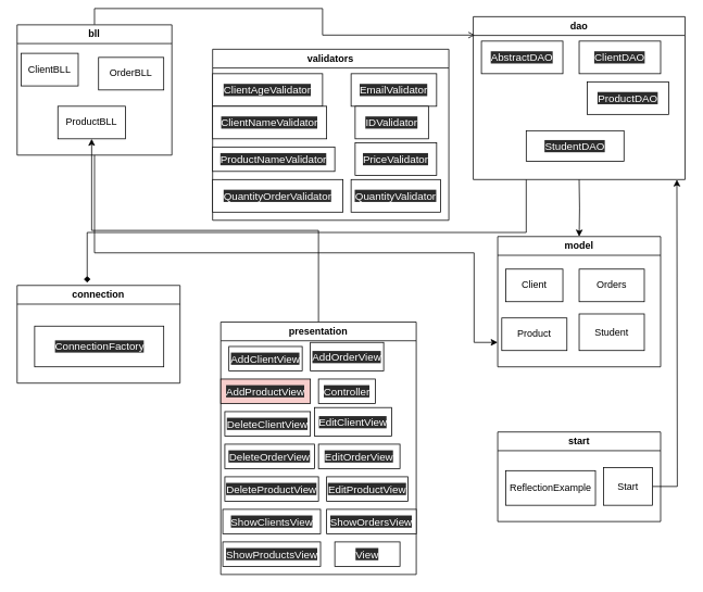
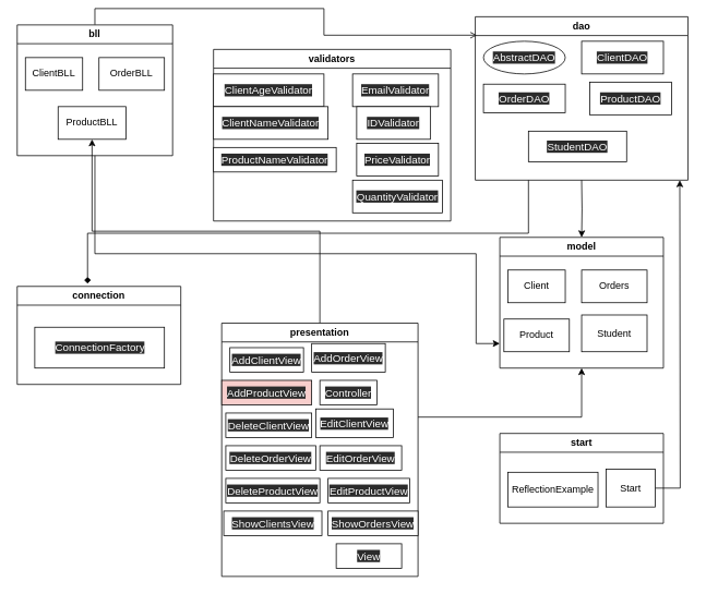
  <mxCell id="0" />
  <mxCell id="1" parent="0" />
  <mxCell id="2" style="edgeStyle=orthogonalEdgeStyle;rounded=0;orthogonalLoop=1;jettySize=auto;html=1;exitX=0.5;exitY=0;exitDx=0;exitDy=0;entryX=0.008;entryY=0.113;entryDx=0;entryDy=0;entryPerimeter=0;endArrow=open;" edge="1" parent="1" source="4" target="21"><mxGeometry relative="1" as="geometry" /></mxCell>
  <mxCell id="3" style="edgeStyle=orthogonalEdgeStyle;rounded=0;orthogonalLoop=1;jettySize=auto;html=1;exitX=0.5;exitY=1;exitDx=0;exitDy=0;" edge="1" parent="1" source="4"><mxGeometry relative="1" as="geometry"><mxPoint x="610" y="420" as="targetPoint" /><Array as="points"><mxPoint x="115" y="310" /><mxPoint x="581" y="310" /></Array></mxGeometry></mxCell>
  <mxCell id="4" value="bll" style="swimlane;whiteSpace=wrap;html=1;" vertex="1" parent="1"><mxGeometry x="20" y="30" width="190" height="160" as="geometry" /></mxCell>
- <mxCell id="5" value="ClientBLL" style="rounded=0;whiteSpace=wrap;html=1;" vertex="1" parent="4"><mxGeometry x="5" y="35" width="70" height="40" as="geometry" /></mxCell>
+ <mxCell id="5" value="ClientBLL" style="rounded=0;whiteSpace=wrap;html=1;" vertex="1" parent="4"><mxGeometry x="10" y="40" width="70" height="40" as="geometry" /></mxCell>
  <mxCell id="6" value="OrderBLL" style="rounded=0;whiteSpace=wrap;html=1;" vertex="1" parent="4"><mxGeometry x="100" y="40" width="80" height="40" as="geometry" /></mxCell>
  <mxCell id="7" value="ProductBLL" style="rounded=0;whiteSpace=wrap;html=1;" vertex="1" parent="4"><mxGeometry x="50" y="100" width="83" height="40" as="geometry" /></mxCell>
  <mxCell id="8" value="validators" style="swimlane;whiteSpace=wrap;html=1;" vertex="1" parent="1"><mxGeometry x="260" y="60" width="290" height="210" as="geometry" /></mxCell>
  <mxCell id="9" value="&lt;div style=&quot;background-color: rgb(43, 43, 43); font-size: 9.8pt;&quot;&gt;&lt;font color=&quot;#ffffff&quot;&gt;ClientAgeValidator&lt;/font&gt;&lt;/div&gt;" style="rounded=0;whiteSpace=wrap;html=1;" vertex="1" parent="8"><mxGeometry y="30" width="135" height="40" as="geometry" /></mxCell>
  <mxCell id="10" value="&lt;div style=&quot;background-color: rgb(43, 43, 43); font-size: 9.8pt;&quot;&gt;&lt;font color=&quot;#ffffff&quot;&gt;ClientNameValidator&lt;/font&gt;&lt;/div&gt;" style="rounded=0;whiteSpace=wrap;html=1;" vertex="1" parent="8"><mxGeometry y="70" width="140" height="40" as="geometry" /></mxCell>
  <mxCell id="11" value="&lt;div style=&quot;background-color: rgb(43, 43, 43); font-size: 9.8pt;&quot;&gt;&lt;font color=&quot;#ffffff&quot;&gt; EmailValidator&lt;/font&gt;&lt;/div&gt;" style="rounded=0;whiteSpace=wrap;html=1;" vertex="1" parent="8"><mxGeometry x="170" y="30" width="105" height="40" as="geometry" /></mxCell>
  <mxCell id="12" value="&lt;div style=&quot;background-color: rgb(43, 43, 43); font-size: 9.8pt;&quot;&gt;&lt;font color=&quot;#ffffff&quot;&gt;IDValidator&lt;/font&gt;&lt;/div&gt;" style="rounded=0;whiteSpace=wrap;html=1;" vertex="1" parent="8"><mxGeometry x="175" y="70" width="90" height="40" as="geometry" /></mxCell>
  <mxCell id="13" value="&lt;div style=&quot;background-color: rgb(43, 43, 43); font-size: 9.8pt;&quot;&gt;&lt;font color=&quot;#ffffff&quot;&gt;PriceValidator&lt;/font&gt;&lt;/div&gt;" style="rounded=0;whiteSpace=wrap;html=1;" vertex="1" parent="8"><mxGeometry x="175" y="115" width="100" height="40" as="geometry" /></mxCell>
  <mxCell id="14" value="&lt;div style=&quot;background-color: rgb(43, 43, 43); font-size: 9.8pt;&quot;&gt;&lt;font color=&quot;#ffffff&quot;&gt;ProductNameValidator&lt;/font&gt;&lt;/div&gt;" style="rounded=0;whiteSpace=wrap;html=1;" vertex="1" parent="8"><mxGeometry y="120" width="150" height="30" as="geometry" /></mxCell>
- <mxCell id="15" value="&lt;div style=&quot;background-color: rgb(43, 43, 43); font-size: 9.8pt;&quot;&gt;&lt;font color=&quot;#ffffff&quot;&gt;QuantityOrderValidator&lt;/font&gt;&lt;/div&gt;" style="rounded=0;whiteSpace=wrap;html=1;" vertex="1" parent="8"><mxGeometry y="160" width="160" height="40" as="geometry" /></mxCell>
  <mxCell id="16" value="&lt;div style=&quot;background-color: rgb(43, 43, 43); font-size: 9.8pt;&quot;&gt;&lt;font color=&quot;#ffffff&quot;&gt;QuantityValidator&lt;/font&gt;&lt;/div&gt;" style="rounded=0;whiteSpace=wrap;html=1;" vertex="1" parent="8"><mxGeometry x="170" y="160" width="110" height="40" as="geometry" /></mxCell>
  <mxCell id="17" style="edgeStyle=orthogonalEdgeStyle;rounded=0;orthogonalLoop=1;jettySize=auto;html=1;exitX=0.5;exitY=1;exitDx=0;exitDy=0;" edge="1" parent="8" source="16" target="16"><mxGeometry relative="1" as="geometry" /></mxCell>
  <mxCell id="18" value="connection" style="swimlane;whiteSpace=wrap;html=1;" vertex="1" parent="1"><mxGeometry x="20" y="350" width="200" height="120" as="geometry" /></mxCell>
  <mxCell id="19" value="&lt;div style=&quot;background-color: rgb(43, 43, 43); font-size: 9.8pt;&quot;&gt;&lt;font color=&quot;#ffffff&quot;&gt;ConnectionFactory&lt;/font&gt;&lt;/div&gt;" style="rounded=0;whiteSpace=wrap;html=1;" vertex="1" parent="18"><mxGeometry x="21.5" y="50" width="158.5" height="50" as="geometry" /></mxCell>
  <mxCell id="20" style="edgeStyle=orthogonalEdgeStyle;rounded=0;orthogonalLoop=1;jettySize=auto;html=1;exitX=0.25;exitY=1;exitDx=0;exitDy=0;entryX=0.43;entryY=-0.028;entryDx=0;entryDy=0;entryPerimeter=0;endArrow=diamond;" edge="1" parent="1" source="21" target="18"><mxGeometry relative="1" as="geometry" /></mxCell>
  <mxCell id="21" value="dao" style="swimlane;whiteSpace=wrap;html=1;" vertex="1" parent="1"><mxGeometry x="580" y="20" width="260" height="200" as="geometry" /></mxCell>
- <mxCell id="22" value="&lt;div style=&quot;background-color: rgb(43, 43, 43); font-size: 9.8pt;&quot;&gt;&lt;font color=&quot;#ffffff&quot;&gt;AbstractDAO&lt;/font&gt;&lt;/div&gt;" style="rounded=0;whiteSpace=wrap;html=1;" vertex="1" parent="21"><mxGeometry x="10" y="30" width="100" height="40" as="geometry" /></mxCell>
+ <mxCell id="22" value="&lt;div style=&quot;background-color: rgb(43, 43, 43); font-size: 9.8pt;&quot;&gt;&lt;font color=&quot;#ffffff&quot;&gt;AbstractDAO&lt;/font&gt;&lt;/div&gt;" style="ellipse;whiteSpace=wrap;html=1;" vertex="1" parent="21"><mxGeometry x="10" y="30" width="100" height="40" as="geometry" /></mxCell>
  <mxCell id="23" value="&lt;div style=&quot;background-color: rgb(43, 43, 43); font-size: 9.8pt;&quot;&gt;&lt;font color=&quot;#ffffff&quot;&gt;ClientDAO&lt;/font&gt;&lt;/div&gt;" style="rounded=0;whiteSpace=wrap;html=1;" vertex="1" parent="21"><mxGeometry x="130" y="30" width="100" height="40" as="geometry" /></mxCell>
+ <mxCell id="24" value="&lt;div style=&quot;background-color: rgb(43, 43, 43); font-size: 9.8pt;&quot;&gt;&lt;font color=&quot;#ffffff&quot;&gt;OrderDAO&lt;/font&gt;&lt;/div&gt;" style="rounded=0;whiteSpace=wrap;html=1;" vertex="1" parent="21"><mxGeometry x="10" y="82.5" width="100" height="35" as="geometry" /></mxCell>
  <mxCell id="25" value="&lt;div style=&quot;background-color: rgb(43, 43, 43); font-size: 9.8pt;&quot;&gt;&lt;font style=&quot;&quot; color=&quot;#ffffff&quot;&gt;ProductDAO&lt;/font&gt;&lt;/div&gt;" style="rounded=0;whiteSpace=wrap;html=1;" vertex="1" parent="21"><mxGeometry x="140" y="80" width="100" height="40" as="geometry" /></mxCell>
  <mxCell id="26" value="&lt;div style=&quot;background-color: rgb(43, 43, 43); font-size: 9.8pt;&quot;&gt;&lt;font color=&quot;#ffffff&quot;&gt;StudentDAO&lt;/font&gt;&lt;/div&gt;" style="rounded=0;whiteSpace=wrap;html=1;" vertex="1" parent="21"><mxGeometry x="65" y="140" width="120" height="37.5" as="geometry" /></mxCell>
  <mxCell id="27" value="model" style="swimlane;whiteSpace=wrap;html=1;" vertex="1" parent="1"><mxGeometry x="610" y="290" width="200" height="160" as="geometry" /></mxCell>
  <mxCell id="28" value="Client" style="rounded=0;whiteSpace=wrap;html=1;" vertex="1" parent="27"><mxGeometry x="10" y="40" width="70" height="40" as="geometry" /></mxCell>
  <mxCell id="29" value="Orders" style="rounded=0;whiteSpace=wrap;html=1;" vertex="1" parent="27"><mxGeometry x="100" y="40" width="80" height="40" as="geometry" /></mxCell>
  <mxCell id="30" value="Product" style="rounded=0;whiteSpace=wrap;html=1;" vertex="1" parent="27"><mxGeometry x="5" y="100" width="80" height="40" as="geometry" /></mxCell>
  <mxCell id="31" value="Student" style="rounded=0;whiteSpace=wrap;html=1;" vertex="1" parent="27"><mxGeometry x="100" y="95" width="80" height="45" as="geometry" /></mxCell>
  <mxCell id="32" value="start" style="swimlane;whiteSpace=wrap;html=1;" vertex="1" parent="1"><mxGeometry x="610" y="530" width="200" height="110" as="geometry" /></mxCell>
  <mxCell id="33" value="ReflectionExample" style="rounded=0;whiteSpace=wrap;html=1;" vertex="1" parent="32"><mxGeometry x="10" y="47.5" width="110" height="42.5" as="geometry" /></mxCell>
  <mxCell id="34" style="edgeStyle=orthogonalEdgeStyle;rounded=0;orthogonalLoop=1;jettySize=auto;html=1;" edge="1" parent="32" source="35"><mxGeometry relative="1" as="geometry"><mxPoint x="220" y="-310" as="targetPoint" /></mxGeometry></mxCell>
  <mxCell id="35" value="Start" style="rounded=0;whiteSpace=wrap;html=1;" vertex="1" parent="32"><mxGeometry x="130" y="43.75" width="60" height="46.25" as="geometry" /></mxCell>
+ <mxCell id="36" style="edgeStyle=orthogonalEdgeStyle;rounded=0;orthogonalLoop=1;jettySize=auto;html=1;entryX=0.5;entryY=1;entryDx=0;entryDy=0;" edge="1" parent="1" source="38" target="27"><mxGeometry relative="1" as="geometry"><Array as="points"><mxPoint x="710" y="510" /></Array></mxGeometry></mxCell>
  <mxCell id="37" style="edgeStyle=orthogonalEdgeStyle;rounded=0;orthogonalLoop=1;jettySize=auto;html=1;exitX=0.5;exitY=0;exitDx=0;exitDy=0;" edge="1" parent="1" source="38" target="7"><mxGeometry relative="1" as="geometry"><mxPoint x="160" y="200" as="targetPoint" /></mxGeometry></mxCell>
  <mxCell id="38" value="presentation" style="swimlane;whiteSpace=wrap;html=1;" vertex="1" parent="1"><mxGeometry x="270" y="395" width="240" height="310" as="geometry" /></mxCell>
  <mxCell id="39" value="&lt;div style=&quot;background-color: rgb(43, 43, 43); font-size: 9.8pt;&quot;&gt;&lt;font color=&quot;#ffffff&quot;&gt;AddClientView&lt;/font&gt;&lt;/div&gt;" style="rounded=0;whiteSpace=wrap;html=1;" vertex="1" parent="38"><mxGeometry x="10" y="30" width="90" height="30" as="geometry" /></mxCell>
  <mxCell id="40" value="&lt;div style=&quot;background-color: rgb(43, 43, 43); font-size: 9.8pt;&quot;&gt;&lt;font color=&quot;#ffffff&quot;&gt;AddOrderView&lt;/font&gt;&lt;/div&gt;" style="rounded=0;whiteSpace=wrap;html=1;" vertex="1" parent="38"><mxGeometry x="110" y="25" width="90" height="35" as="geometry" /></mxCell>
  <mxCell id="41" value="&lt;div style=&quot;background-color: rgb(43, 43, 43); font-size: 9.8pt;&quot;&gt;&lt;font color=&quot;#ffffff&quot;&gt;AddProductView&lt;/font&gt;&lt;/div&gt;" style="rounded=0;whiteSpace=wrap;html=1;fillColor=#f8cecc;" vertex="1" parent="38"><mxGeometry y="70" width="110" height="30" as="geometry" /></mxCell>
  <mxCell id="42" value="&lt;div style=&quot;background-color: rgb(43, 43, 43); font-size: 9.8pt;&quot;&gt;&lt;font color=&quot;#ffffff&quot;&gt;Controller&lt;/font&gt;&lt;/div&gt;" style="rounded=0;whiteSpace=wrap;html=1;" vertex="1" parent="38"><mxGeometry x="120" y="70" width="70" height="30" as="geometry" /></mxCell>
  <mxCell id="43" value="&lt;div style=&quot;background-color: rgb(43, 43, 43); font-size: 9.8pt;&quot;&gt;&lt;font color=&quot;#ffffff&quot;&gt;DeleteClientView&lt;/font&gt;&lt;/div&gt;" style="rounded=0;whiteSpace=wrap;html=1;" vertex="1" parent="38"><mxGeometry x="5" y="110" width="105" height="30" as="geometry" /></mxCell>
  <mxCell id="44" value="&lt;div style=&quot;background-color: rgb(43, 43, 43); font-size: 9.8pt;&quot;&gt;&lt;font color=&quot;#ffffff&quot;&gt;DeleteOrderView&lt;/font&gt;&lt;/div&gt;" style="rounded=0;whiteSpace=wrap;html=1;" vertex="1" parent="38"><mxGeometry x="5" y="150" width="110" height="30" as="geometry" /></mxCell>
  <mxCell id="45" value="&lt;div style=&quot;background-color: rgb(43, 43, 43); font-size: 9.8pt;&quot;&gt;&lt;font color=&quot;#ffffff&quot;&gt;DeleteProductView&lt;/font&gt;&lt;/div&gt;" style="rounded=0;whiteSpace=wrap;html=1;" vertex="1" parent="38"><mxGeometry x="5" y="190" width="115" height="30" as="geometry" /></mxCell>
  <mxCell id="46" value="&lt;div style=&quot;background-color: rgb(43, 43, 43); font-size: 9.8pt;&quot;&gt;&lt;font color=&quot;#ffffff&quot;&gt;EditClientView&lt;/font&gt;&lt;/div&gt;" style="rounded=0;whiteSpace=wrap;html=1;" vertex="1" parent="38"><mxGeometry x="115" y="105" width="95" height="35" as="geometry" /></mxCell>
  <mxCell id="47" value="&lt;div style=&quot;background-color: rgb(43, 43, 43); font-size: 9.8pt;&quot;&gt;&lt;font color=&quot;#ffffff&quot;&gt;EditOrderView&lt;/font&gt;&lt;/div&gt;" style="rounded=0;whiteSpace=wrap;html=1;" vertex="1" parent="38"><mxGeometry x="120" y="150" width="100" height="30" as="geometry" /></mxCell>
  <mxCell id="48" value="&lt;div style=&quot;background-color: rgb(43, 43, 43); font-size: 9.8pt;&quot;&gt;&lt;font color=&quot;#ffffff&quot;&gt;EditProductView&lt;/font&gt;&lt;/div&gt;" style="rounded=0;whiteSpace=wrap;html=1;" vertex="1" parent="38"><mxGeometry x="130" y="190" width="100" height="30" as="geometry" /></mxCell>
  <mxCell id="49" value="&lt;div style=&quot;background-color: rgb(43, 43, 43); font-size: 9.8pt;&quot;&gt;&lt;font color=&quot;#ffffff&quot;&gt;ShowClientsView&lt;/font&gt;&lt;/div&gt;" style="rounded=0;whiteSpace=wrap;html=1;" vertex="1" parent="38"><mxGeometry x="2.5" y="230" width="120" height="30" as="geometry" /></mxCell>
  <mxCell id="50" value="&lt;div style=&quot;background-color: rgb(43, 43, 43); font-size: 9.8pt;&quot;&gt;&lt;font color=&quot;#ffffff&quot;&gt;ShowOrdersView&lt;/font&gt;&lt;/div&gt;" style="rounded=0;whiteSpace=wrap;html=1;" vertex="1" parent="38"><mxGeometry x="130" y="230" width="110" height="30" as="geometry" /></mxCell>
- <mxCell id="51" value="&lt;div style=&quot;background-color: rgb(43, 43, 43); font-size: 9.8pt;&quot;&gt;&lt;font color=&quot;#ffffff&quot;&gt; ShowProductsView&lt;/font&gt;&lt;/div&gt;" style="rounded=0;whiteSpace=wrap;html=1;" vertex="1" parent="38"><mxGeometry x="2.5" y="270" width="120" height="30" as="geometry" /></mxCell>
  <mxCell id="52" value="&lt;div style=&quot;background-color: rgb(43, 43, 43); font-size: 9.8pt;&quot;&gt;&lt;font color=&quot;#ffffff&quot;&gt;View&lt;/font&gt;&lt;/div&gt;" style="rounded=0;whiteSpace=wrap;html=1;" vertex="1" parent="38"><mxGeometry x="140" y="270" width="80" height="30" as="geometry" /></mxCell>
  <mxCell id="53" style="edgeStyle=orthogonalEdgeStyle;rounded=0;orthogonalLoop=1;jettySize=auto;html=1;entryX=0.5;entryY=0;entryDx=0;entryDy=0;" edge="1" parent="1" target="27"><mxGeometry relative="1" as="geometry"><mxPoint x="710" y="220" as="sourcePoint" /></mxGeometry></mxCell>
